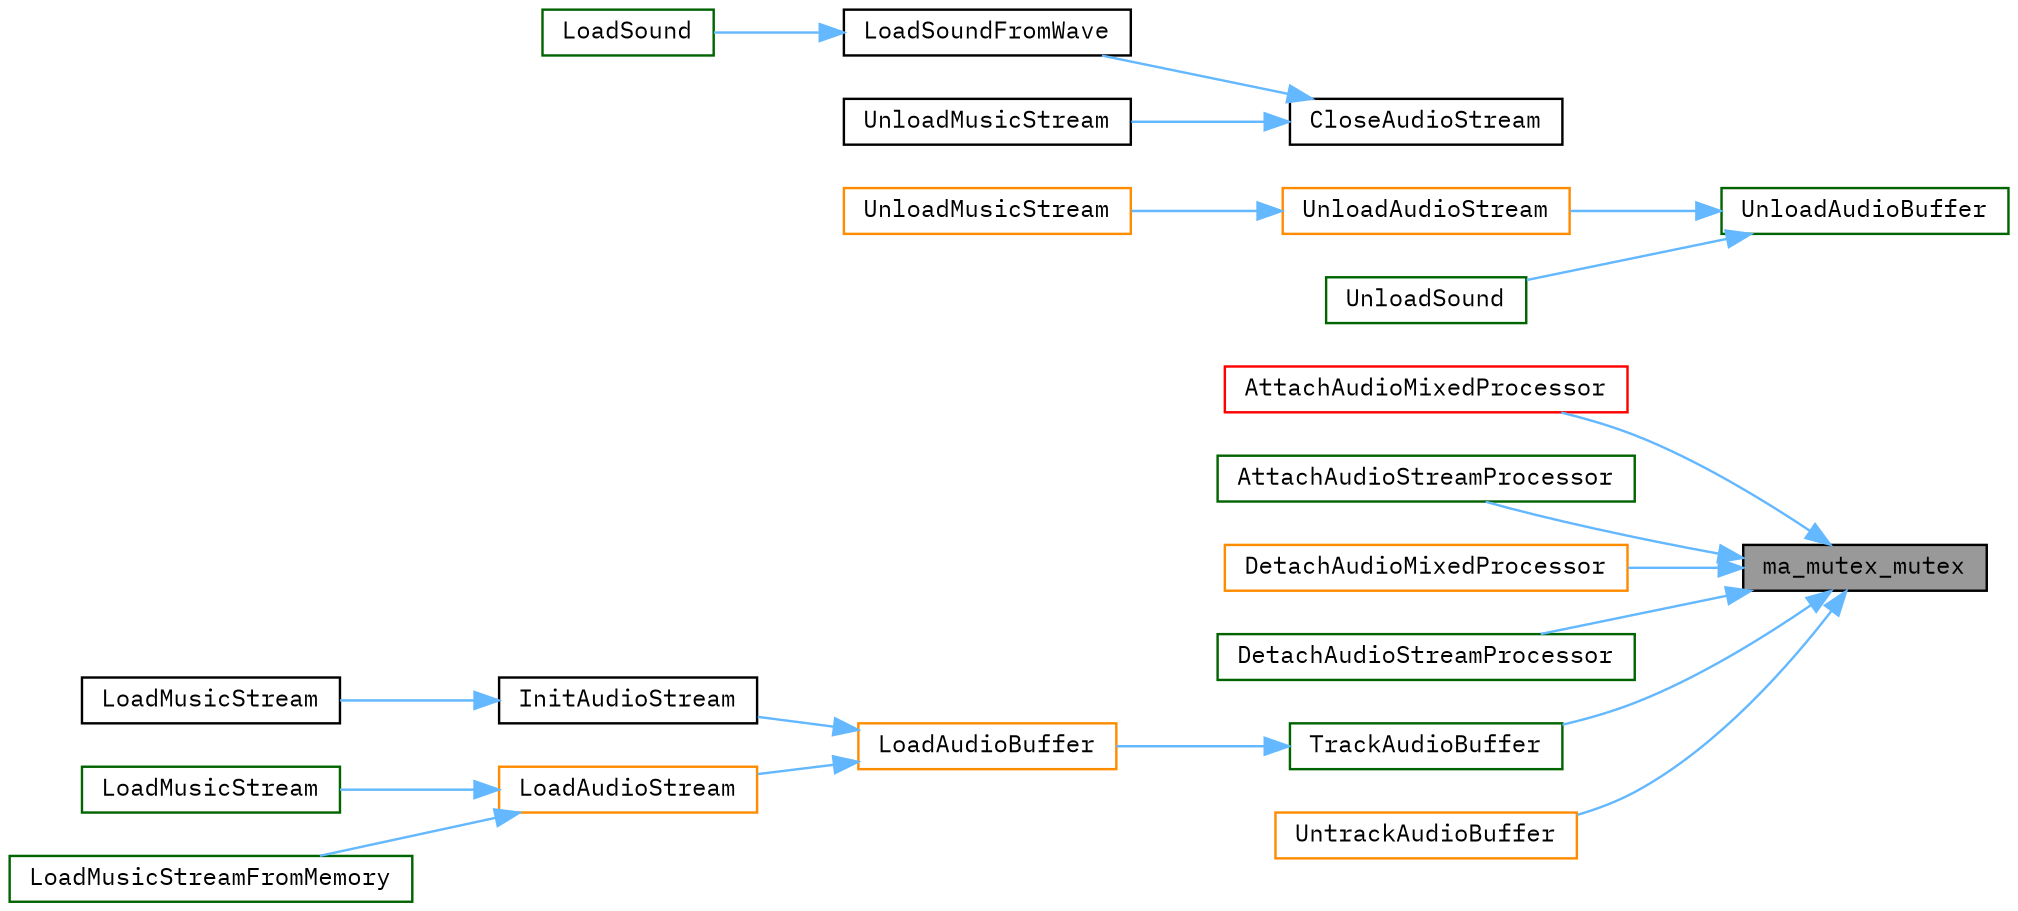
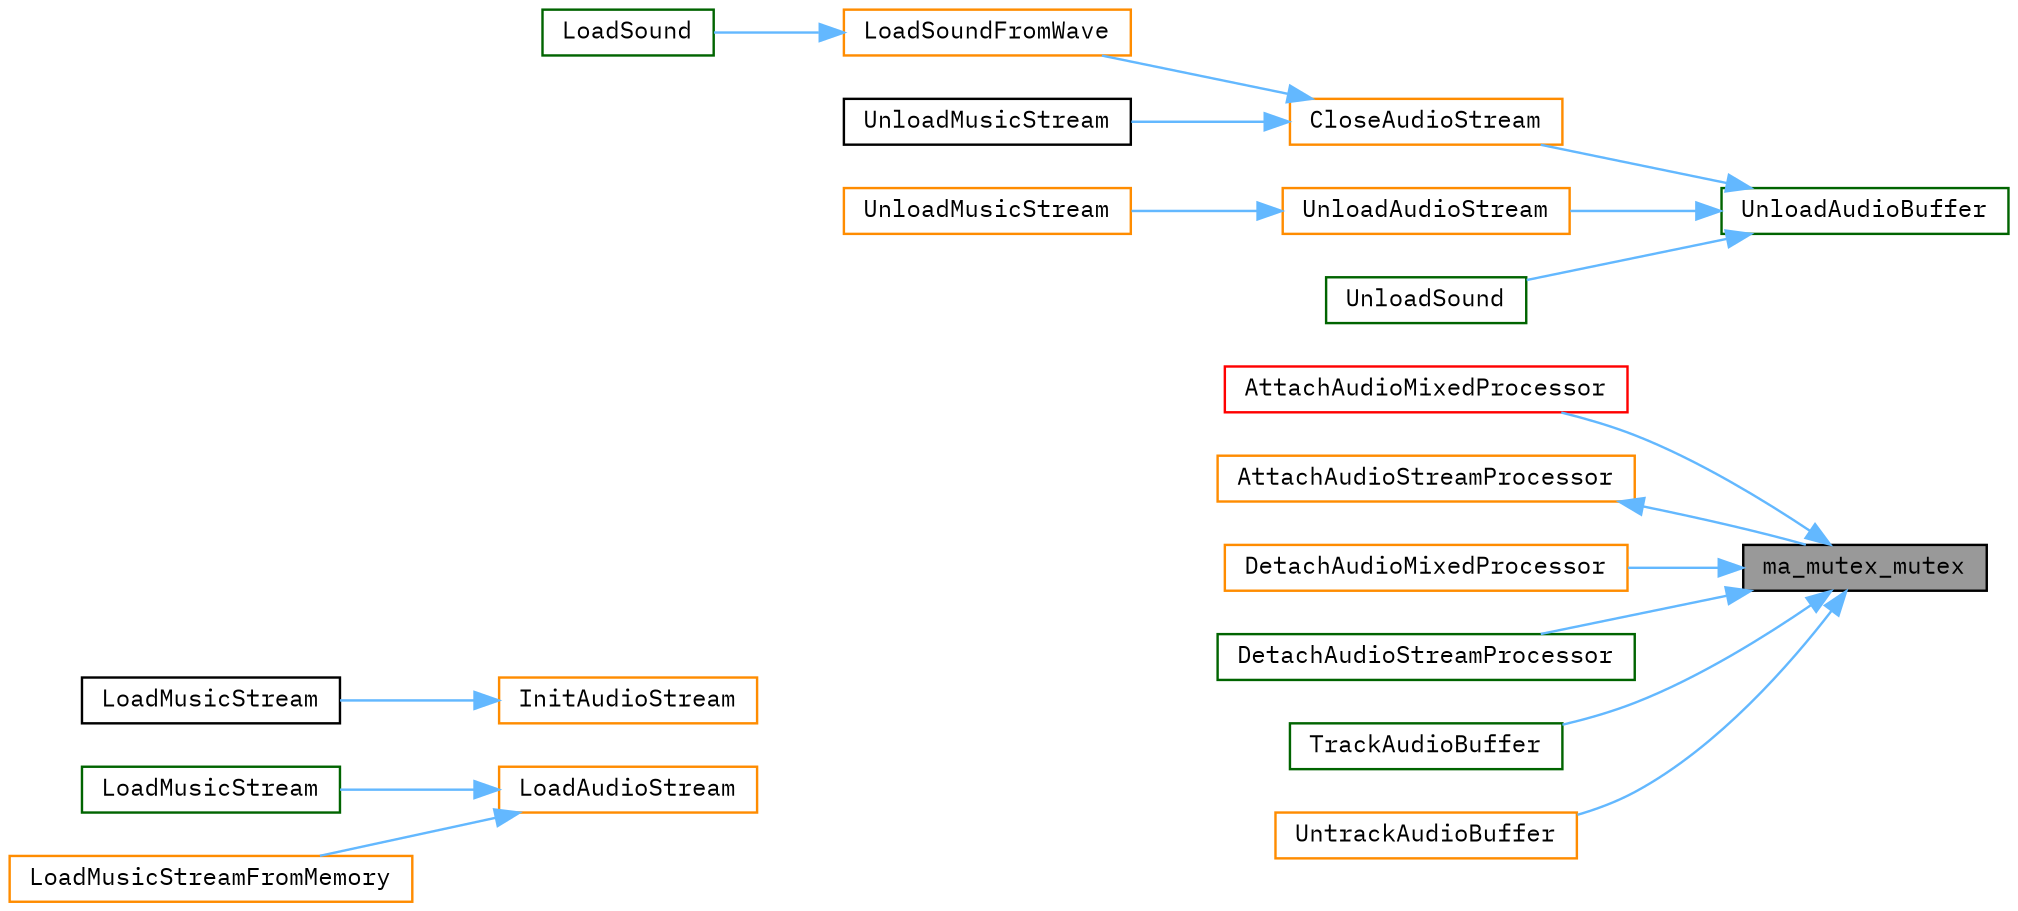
  digraph {
    fontname="IBM Plex Mono"
    rankdir=RL
    node [color=darkorange fillcolor=white fontname="IBM Plex Mono" fontsize=10 shape=box style=filled]
    edge [color=steelblue1 dir=back fontname="IBM Plex Mono" fontsize=10 labelfontname=Helvetica labelfontsize=10 style=solid]
    n1 [color=black fillcolor=grey60 fontcolor=black height=0.2 label=ma_mutex_mutex width=0.4]
    n2 [color=red height=0.2 label=AttachAudioMixedProcessor width=0.4]
-   n3 [color=darkgreen height=0.2 label=AttachAudioStreamProcessor width=0.4]
+   n3 [height=0.2 label=AttachAudioStreamProcessor width=0.4]
    n4 [height=0.2 label=DetachAudioMixedProcessor width=0.4]
    n5 [color=darkgreen height=0.2 label=DetachAudioStreamProcessor width=0.4]
    n6 [color=darkgreen height=0.2 label=TrackAudioBuffer width=0.4]
    n7 [height=0.2 label=UntrackAudioBuffer width=0.4]
-   n8 [height=0.2 label=LoadAudioBuffer width=0.4]
-   n9 [color=black height=0.2 label=InitAudioStream width=0.4]
+   n9 [height=0.2 label=InitAudioStream width=0.4]
    n10 [height=0.2 label=LoadAudioStream width=0.4]
    n11 [color=black height=0.2 label=LoadMusicStream width=0.4]
    n12 [color=darkgreen height=0.2 label=LoadMusicStream width=0.4]
-   n13 [color=darkgreen height=0.2 label=LoadMusicStreamFromMemory width=0.4]
-   n14 [color=black height=0.2 label=LoadSoundFromWave width=0.4]
+   n13 [height=0.2 label=LoadMusicStreamFromMemory width=0.4]
+   n14 [height=0.2 label=LoadSoundFromWave width=0.4]
    n15 [color=darkgreen height=0.2 label=LoadSound width=0.4]
    n16 [color=darkgreen height=0.2 label=UnloadAudioBuffer width=0.4]
-   n17 [color=black height=0.2 label=CloseAudioStream width=0.4]
+   n17 [height=0.2 label=CloseAudioStream width=0.4]
    n18 [height=0.2 label=UnloadAudioStream width=0.4]
    n19 [color=darkgreen height=0.2 label=UnloadSound width=0.4]
    n20 [color=black height=0.2 label=UnloadMusicStream width=0.4]
    n21 [height=0.2 label=UnloadMusicStream width=0.4]
    n1 -> n2
-   n1 -> n3
+   n3 -> n1
    n1 -> n4
    n1 -> n5
    n1 -> n6
    n1 -> n7
-   n6 -> n8
-   n8 -> n9
-   n8 -> n10
    n9 -> n11
    n10 -> n12
    n10 -> n13
    n14 -> n15
+   n16 -> n17
    n16 -> n18
    n16 -> n19
    n17 -> n14
    n17 -> n20
    n18 -> n21
  }
